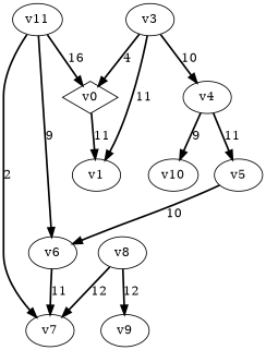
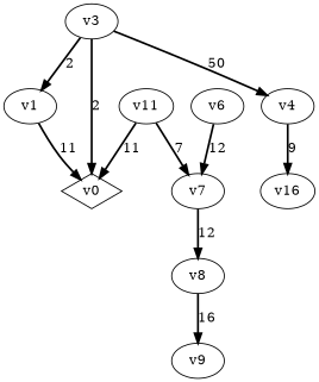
  digraph {
    node [shape=ellipse]
    edge [style=bold]
    v0 [shape=diamond]
    v1
    v3
    v4
    v11
    v6
    v7
-   v5
-   v10
+   v10 [label=v16]
    v8
    v9
-   v0 -> v1 [label=11]
-   v3 -> v0 [label=4]
-   v3 -> v1 [label=11]
-   v3 -> v4 [label=10]
-   v4 -> v5 [label=11]
+   v1 -> v0 [label=11]
+   v3 -> v0 [label=2]
+   v3 -> v1 [label=2]
+   v3 -> v4 [label=50]
    v4 -> v10 [label=9]
-   v11 -> v0 [label=16]
-   v11 -> v6 [label=9]
-   v11 -> v7 [label=2]
-   v6 -> v7 [label=11]
-   v8 -> v7 [label=12]
-   v5 -> v6 [label=10]
-   v8 -> v9 [label=12]
+   v11 -> v0 [label=11]
+   v11 -> v7 [label=7]
+   v6 -> v7 [label=12]
+   v7 -> v8 [label=12]
+   v8 -> v9 [label=16]
  }
